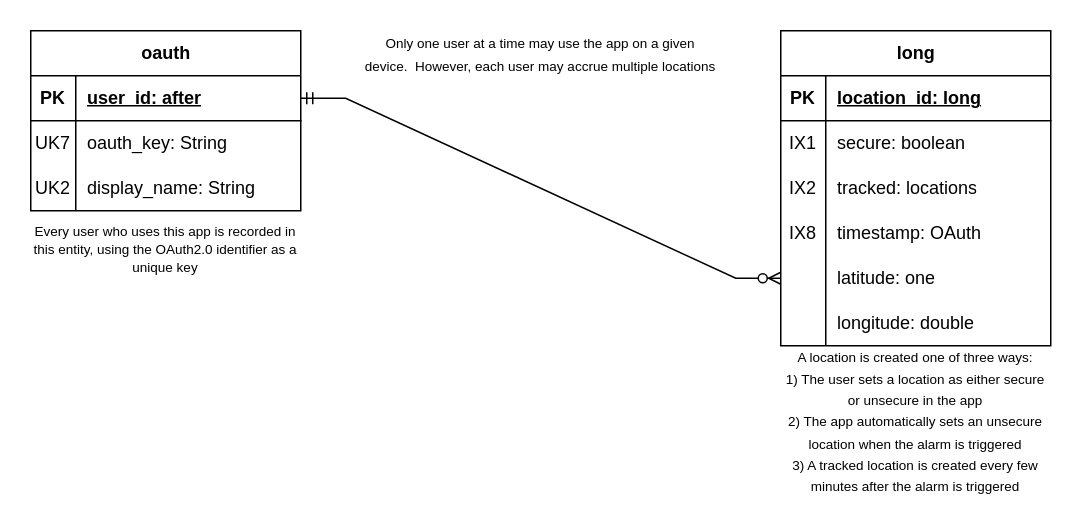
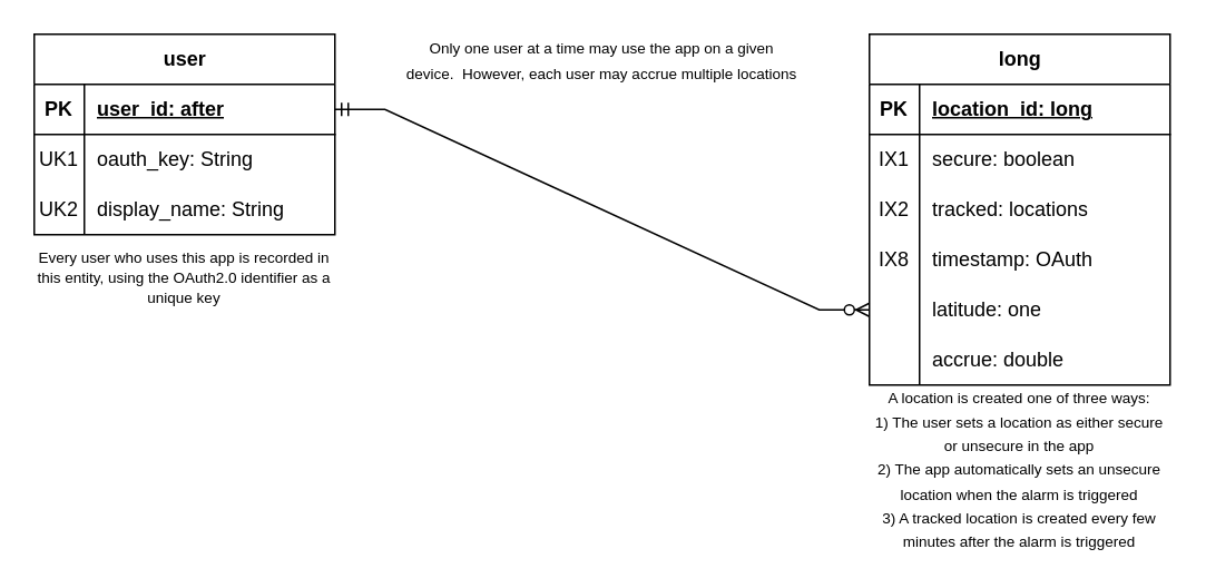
  <mxCell id="0" />
  <mxCell id="1" parent="0" />
- <mxCell id="2" value="oauth" style="shape=table;startSize=30;container=1;collapsible=1;childLayout=tableLayout;fixedRows=1;rowLines=0;fontStyle=1;align=center;resizeLast=1;html=1;" vertex="1" parent="1"><mxGeometry x="20" y="20" width="180" height="120" as="geometry" /></mxCell>
+ <mxCell id="2" value="user" style="shape=table;startSize=30;container=1;collapsible=1;childLayout=tableLayout;fixedRows=1;rowLines=0;fontStyle=1;align=center;resizeLast=1;html=1;" vertex="1" parent="1"><mxGeometry x="20" y="20" width="180" height="120" as="geometry" /></mxCell>
  <mxCell id="3" value="" style="shape=tableRow;horizontal=0;startSize=0;swimlaneHead=0;swimlaneBody=0;fillColor=none;collapsible=0;dropTarget=0;points=[[0,0.5],[1,0.5]];portConstraint=eastwest;top=0;left=0;right=0;bottom=1;" vertex="1" parent="2"><mxGeometry y="30" width="180" height="30" as="geometry" /></mxCell>
  <mxCell id="4" value="PK" style="shape=partialRectangle;connectable=0;fillColor=none;top=0;left=0;bottom=0;right=0;fontStyle=1;overflow=hidden;whiteSpace=wrap;html=1;" vertex="1" parent="3"><mxGeometry width="30" height="30" as="geometry"><mxRectangle width="30" height="30" as="alternateBounds" /></mxGeometry></mxCell>
  <mxCell id="5" value="user_id: after" style="shape=partialRectangle;connectable=0;fillColor=none;top=0;left=0;bottom=0;right=0;align=left;spacingLeft=6;fontStyle=5;overflow=hidden;whiteSpace=wrap;html=1;" vertex="1" parent="3"><mxGeometry x="30" width="150" height="30" as="geometry"><mxRectangle width="150" height="30" as="alternateBounds" /></mxGeometry></mxCell>
  <mxCell id="6" value="" style="shape=tableRow;horizontal=0;startSize=0;swimlaneHead=0;swimlaneBody=0;fillColor=none;collapsible=0;dropTarget=0;points=[[0,0.5],[1,0.5]];portConstraint=eastwest;top=0;left=0;right=0;bottom=0;" vertex="1" parent="2"><mxGeometry y="60" width="180" height="30" as="geometry" /></mxCell>
- <mxCell id="7" value="UK7" style="shape=partialRectangle;connectable=0;fillColor=none;top=0;left=0;bottom=0;right=0;editable=1;overflow=hidden;whiteSpace=wrap;html=1;" vertex="1" parent="6"><mxGeometry width="30" height="30" as="geometry"><mxRectangle width="30" height="30" as="alternateBounds" /></mxGeometry></mxCell>
+ <mxCell id="7" value="UK1" style="shape=partialRectangle;connectable=0;fillColor=none;top=0;left=0;bottom=0;right=0;editable=1;overflow=hidden;whiteSpace=wrap;html=1;" vertex="1" parent="6"><mxGeometry width="30" height="30" as="geometry"><mxRectangle width="30" height="30" as="alternateBounds" /></mxGeometry></mxCell>
  <mxCell id="8" value="oauth_key: String" style="shape=partialRectangle;connectable=0;fillColor=none;top=0;left=0;bottom=0;right=0;align=left;spacingLeft=6;overflow=hidden;whiteSpace=wrap;html=1;" vertex="1" parent="6"><mxGeometry x="30" width="150" height="30" as="geometry"><mxRectangle width="150" height="30" as="alternateBounds" /></mxGeometry></mxCell>
  <mxCell id="9" value="" style="shape=tableRow;horizontal=0;startSize=0;swimlaneHead=0;swimlaneBody=0;fillColor=none;collapsible=0;dropTarget=0;points=[[0,0.5],[1,0.5]];portConstraint=eastwest;top=0;left=0;right=0;bottom=0;" vertex="1" parent="2"><mxGeometry y="90" width="180" height="30" as="geometry" /></mxCell>
  <mxCell id="10" value="UK2" style="shape=partialRectangle;connectable=0;fillColor=none;top=0;left=0;bottom=0;right=0;editable=1;overflow=hidden;whiteSpace=wrap;html=1;" vertex="1" parent="9"><mxGeometry width="30" height="30" as="geometry"><mxRectangle width="30" height="30" as="alternateBounds" /></mxGeometry></mxCell>
  <mxCell id="11" value="display_name: String" style="shape=partialRectangle;connectable=0;fillColor=none;top=0;left=0;bottom=0;right=0;align=left;spacingLeft=6;overflow=hidden;whiteSpace=wrap;html=1;" vertex="1" parent="9"><mxGeometry x="30" width="150" height="30" as="geometry"><mxRectangle width="150" height="30" as="alternateBounds" /></mxGeometry></mxCell>
  <mxCell id="12" value="long" style="shape=table;startSize=30;container=1;collapsible=1;childLayout=tableLayout;fixedRows=1;rowLines=0;fontStyle=1;align=center;resizeLast=1;html=1;" vertex="1" parent="1"><mxGeometry x="520" y="20" width="180" height="210" as="geometry" /></mxCell>
  <mxCell id="13" value="" style="shape=tableRow;horizontal=0;startSize=0;swimlaneHead=0;swimlaneBody=0;fillColor=none;collapsible=0;dropTarget=0;points=[[0,0.5],[1,0.5]];portConstraint=eastwest;top=0;left=0;right=0;bottom=1;" vertex="1" parent="12"><mxGeometry y="30" width="180" height="30" as="geometry" /></mxCell>
  <mxCell id="14" value="PK" style="shape=partialRectangle;connectable=0;fillColor=none;top=0;left=0;bottom=0;right=0;fontStyle=1;overflow=hidden;whiteSpace=wrap;html=1;" vertex="1" parent="13"><mxGeometry width="30" height="30" as="geometry"><mxRectangle width="30" height="30" as="alternateBounds" /></mxGeometry></mxCell>
  <mxCell id="15" value="location_id: long" style="shape=partialRectangle;connectable=0;fillColor=none;top=0;left=0;bottom=0;right=0;align=left;spacingLeft=6;fontStyle=5;overflow=hidden;whiteSpace=wrap;html=1;" vertex="1" parent="13"><mxGeometry x="30" width="150" height="30" as="geometry"><mxRectangle width="150" height="30" as="alternateBounds" /></mxGeometry></mxCell>
  <mxCell id="16" value="" style="shape=tableRow;horizontal=0;startSize=0;swimlaneHead=0;swimlaneBody=0;fillColor=none;collapsible=0;dropTarget=0;points=[[0,0.5],[1,0.5]];portConstraint=eastwest;top=0;left=0;right=0;bottom=0;" vertex="1" parent="12"><mxGeometry y="60" width="180" height="30" as="geometry" /></mxCell>
  <mxCell id="17" value="IX1" style="shape=partialRectangle;connectable=0;fillColor=none;top=0;left=0;bottom=0;right=0;editable=1;overflow=hidden;whiteSpace=wrap;html=1;" vertex="1" parent="16"><mxGeometry width="30" height="30" as="geometry"><mxRectangle width="30" height="30" as="alternateBounds" /></mxGeometry></mxCell>
  <mxCell id="18" value="secure: boolean" style="shape=partialRectangle;connectable=0;fillColor=none;top=0;left=0;bottom=0;right=0;align=left;spacingLeft=6;overflow=hidden;whiteSpace=wrap;html=1;" vertex="1" parent="16"><mxGeometry x="30" width="150" height="30" as="geometry"><mxRectangle width="150" height="30" as="alternateBounds" /></mxGeometry></mxCell>
  <mxCell id="19" value="" style="shape=tableRow;horizontal=0;startSize=0;swimlaneHead=0;swimlaneBody=0;fillColor=none;collapsible=0;dropTarget=0;points=[[0,0.5],[1,0.5]];portConstraint=eastwest;top=0;left=0;right=0;bottom=0;" vertex="1" parent="12"><mxGeometry y="90" width="180" height="30" as="geometry" /></mxCell>
  <mxCell id="20" value="IX2" style="shape=partialRectangle;connectable=0;fillColor=none;top=0;left=0;bottom=0;right=0;editable=1;overflow=hidden;whiteSpace=wrap;html=1;" vertex="1" parent="19"><mxGeometry width="30" height="30" as="geometry"><mxRectangle width="30" height="30" as="alternateBounds" /></mxGeometry></mxCell>
  <mxCell id="21" value="tracked: locations" style="shape=partialRectangle;connectable=0;fillColor=none;top=0;left=0;bottom=0;right=0;align=left;spacingLeft=6;overflow=hidden;whiteSpace=wrap;html=1;" vertex="1" parent="19"><mxGeometry x="30" width="150" height="30" as="geometry"><mxRectangle width="150" height="30" as="alternateBounds" /></mxGeometry></mxCell>
  <mxCell id="22" value="" style="shape=tableRow;horizontal=0;startSize=0;swimlaneHead=0;swimlaneBody=0;fillColor=none;collapsible=0;dropTarget=0;points=[[0,0.5],[1,0.5]];portConstraint=eastwest;top=0;left=0;right=0;bottom=0;" vertex="1" parent="12"><mxGeometry y="120" width="180" height="30" as="geometry" /></mxCell>
  <mxCell id="23" value="IX8" style="shape=partialRectangle;connectable=0;fillColor=none;top=0;left=0;bottom=0;right=0;editable=1;overflow=hidden;whiteSpace=wrap;html=1;" vertex="1" parent="22"><mxGeometry width="30" height="30" as="geometry"><mxRectangle width="30" height="30" as="alternateBounds" /></mxGeometry></mxCell>
  <mxCell id="24" value="timestamp: OAuth" style="shape=partialRectangle;connectable=0;fillColor=none;top=0;left=0;bottom=0;right=0;align=left;spacingLeft=6;overflow=hidden;whiteSpace=wrap;html=1;" vertex="1" parent="22"><mxGeometry x="30" width="150" height="30" as="geometry"><mxRectangle width="150" height="30" as="alternateBounds" /></mxGeometry></mxCell>
  <mxCell id="25" value="" style="shape=tableRow;horizontal=0;startSize=0;swimlaneHead=0;swimlaneBody=0;fillColor=none;collapsible=0;dropTarget=0;points=[[0,0.5],[1,0.5]];portConstraint=eastwest;top=0;left=0;right=0;bottom=0;" vertex="1" parent="12"><mxGeometry y="150" width="180" height="30" as="geometry" /></mxCell>
  <mxCell id="26" value="" style="shape=partialRectangle;connectable=0;fillColor=none;top=0;left=0;bottom=0;right=0;editable=1;overflow=hidden;whiteSpace=wrap;html=1;" vertex="1" parent="25"><mxGeometry width="30" height="30" as="geometry"><mxRectangle width="30" height="30" as="alternateBounds" /></mxGeometry></mxCell>
  <mxCell id="27" value="latitude: one" style="shape=partialRectangle;connectable=0;fillColor=none;top=0;left=0;bottom=0;right=0;align=left;spacingLeft=6;overflow=hidden;whiteSpace=wrap;html=1;" vertex="1" parent="25"><mxGeometry x="30" width="150" height="30" as="geometry"><mxRectangle width="150" height="30" as="alternateBounds" /></mxGeometry></mxCell>
  <mxCell id="28" value="" style="shape=tableRow;horizontal=0;startSize=0;swimlaneHead=0;swimlaneBody=0;fillColor=none;collapsible=0;dropTarget=0;points=[[0,0.5],[1,0.5]];portConstraint=eastwest;top=0;left=0;right=0;bottom=0;" vertex="1" parent="12"><mxGeometry y="180" width="180" height="30" as="geometry" /></mxCell>
  <mxCell id="29" value="" style="shape=partialRectangle;connectable=0;fillColor=none;top=0;left=0;bottom=0;right=0;editable=1;overflow=hidden;whiteSpace=wrap;html=1;" vertex="1" parent="28"><mxGeometry width="30" height="30" as="geometry"><mxRectangle width="30" height="30" as="alternateBounds" /></mxGeometry></mxCell>
- <mxCell id="30" value="longitude: double" style="shape=partialRectangle;connectable=0;fillColor=none;top=0;left=0;bottom=0;right=0;align=left;spacingLeft=6;overflow=hidden;whiteSpace=wrap;html=1;" vertex="1" parent="28"><mxGeometry x="30" width="150" height="30" as="geometry"><mxRectangle width="150" height="30" as="alternateBounds" /></mxGeometry></mxCell>
+ <mxCell id="30" value="accrue: double" style="shape=partialRectangle;connectable=0;fillColor=none;top=0;left=0;bottom=0;right=0;align=left;spacingLeft=6;overflow=hidden;whiteSpace=wrap;html=1;" vertex="1" parent="28"><mxGeometry x="30" width="150" height="30" as="geometry"><mxRectangle width="150" height="30" as="alternateBounds" /></mxGeometry></mxCell>
  <mxCell id="31" value="" style="edgeStyle=entityRelationEdgeStyle;fontSize=12;html=1;endArrow=ERzeroToMany;endFill=1;rounded=0;entryX=0;entryY=0.5;entryDx=0;entryDy=0;exitX=1;exitY=0.5;exitDx=0;exitDy=0;startArrow=ERmandOne;startFill=0;" edge="1" parent="1" source="3" target="25"><mxGeometry width="100" height="100" relative="1" as="geometry"><mxPoint x="260" y="140" as="sourcePoint" /><mxPoint x="410" y="210" as="targetPoint" /></mxGeometry></mxCell>
  <mxCell id="32" value="&lt;font style=&quot;font-size: 9px;&quot;&gt;Every user who uses this app is recorded in this entity, using the OAuth2.0 identifier as a unique key&lt;/font&gt;" style="whiteSpace=wrap;html=1;fillColor=none;fontSize=10;strokeColor=none;" vertex="1" parent="1"><mxGeometry x="20" y="140" width="180" height="50" as="geometry" /></mxCell>
  <mxCell id="33" value="&lt;font style=&quot;font-size: 9px;&quot;&gt;A location is created one of three ways:&lt;br&gt;1) The user sets a location as either secure or unsecure in the app&lt;br&gt;2) The app automatically sets an unsecure location when the alarm is triggered&lt;br&gt;3) A tracked location is created every few minutes after the alarm is triggered&lt;/font&gt;" style="whiteSpace=wrap;html=1;fillColor=none;strokeColor=none;" vertex="1" parent="1"><mxGeometry x="520" y="230" width="180" height="100" as="geometry" /></mxCell>
  <mxCell id="34" value="&lt;font style=&quot;font-size: 9px;&quot;&gt;Only one user at a time may use the app on a given device.&amp;nbsp; However, each user may accrue multiple locations&lt;/font&gt;" style="whiteSpace=wrap;html=1;fillColor=none;strokeColor=none;" vertex="1" parent="1"><mxGeometry x="240" y="20" width="240" height="30" as="geometry" /></mxCell>
